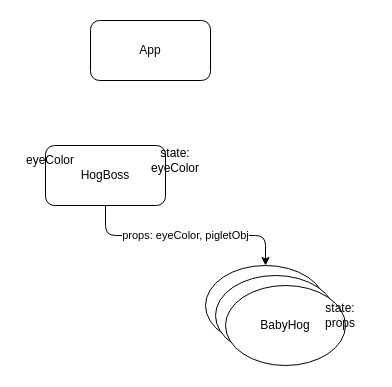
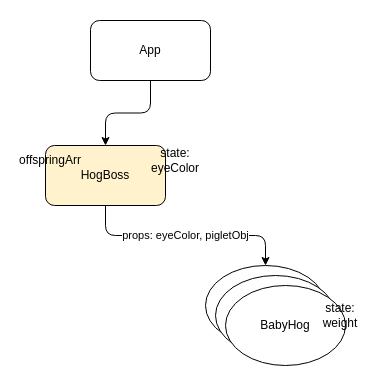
  <mxCell id="0" />
  <mxCell id="1" parent="0" />
+ <mxCell id="2" style="edgeStyle=orthogonalEdgeStyle;html=1;exitX=0.5;exitY=1;exitDx=0;exitDy=0;entryX=0.5;entryY=0;entryDx=0;entryDy=0;" edge="1" parent="1" source="3" target="5"><mxGeometry relative="1" as="geometry" /></mxCell>
  <mxCell id="3" value="App" style="rounded=1;whiteSpace=wrap;html=1;" vertex="1" parent="1"><mxGeometry x="90" y="20" width="120" height="60" as="geometry" /></mxCell>
  <mxCell id="4" value="props: eyeColor, pigletObj" style="edgeStyle=orthogonalEdgeStyle;html=1;exitX=0.5;exitY=1;exitDx=0;exitDy=0;" edge="1" parent="1" source="5" target="6"><mxGeometry relative="1" as="geometry" /></mxCell>
- <mxCell id="5" value="HogBoss" style="rounded=1;whiteSpace=wrap;html=1;" vertex="1" parent="1"><mxGeometry x="45" y="145" width="120" height="60" as="geometry" /></mxCell>
+ <mxCell id="5" value="HogBoss" style="rounded=1;whiteSpace=wrap;html=1;fillColor=#fff2cc;" vertex="1" parent="1"><mxGeometry x="45" y="145" width="120" height="60" as="geometry" /></mxCell>
  <mxCell id="6" value="BabyHog" style="ellipse;whiteSpace=wrap;html=1;" vertex="1" parent="1"><mxGeometry x="205" y="265" width="120" height="80" as="geometry" /></mxCell>
  <mxCell id="7" value="BabyHog" style="ellipse;whiteSpace=wrap;html=1;" vertex="1" parent="1"><mxGeometry x="215" y="275" width="120" height="80" as="geometry" /></mxCell>
  <mxCell id="8" value="BabyHog" style="ellipse;whiteSpace=wrap;html=1;" vertex="1" parent="1"><mxGeometry x="225" y="285" width="120" height="80" as="geometry" /></mxCell>
  <mxCell id="9" value="state: eyeColor" style="text;html=1;strokeColor=none;fillColor=none;align=center;verticalAlign=middle;whiteSpace=wrap;rounded=0;" vertex="1" parent="1"><mxGeometry x="145" y="145" width="60" height="30" as="geometry" /></mxCell>
- <mxCell id="10" value="eyeColor" style="text;html=1;strokeColor=none;fillColor=none;align=center;verticalAlign=middle;whiteSpace=wrap;rounded=0;" vertex="1" parent="1"><mxGeometry x="20" y="145" width="60" height="30" as="geometry" /></mxCell>
- <mxCell id="11" value="state: props" style="text;html=1;strokeColor=none;fillColor=none;align=center;verticalAlign=middle;whiteSpace=wrap;rounded=0;" vertex="1" parent="1"><mxGeometry x="310" y="300" width="60" height="30" as="geometry" /></mxCell>
+ <mxCell id="10" value="offspringArr" style="text;html=1;strokeColor=none;fillColor=none;align=center;verticalAlign=middle;whiteSpace=wrap;rounded=0;" vertex="1" parent="1"><mxGeometry x="20" y="145" width="60" height="30" as="geometry" /></mxCell>
+ <mxCell id="11" value="state: weight" style="text;html=1;strokeColor=none;fillColor=none;align=center;verticalAlign=middle;whiteSpace=wrap;rounded=0;" vertex="1" parent="1"><mxGeometry x="310" y="300" width="60" height="30" as="geometry" /></mxCell>
